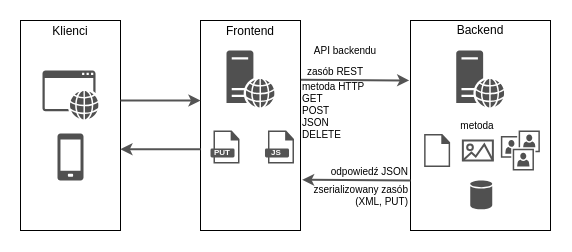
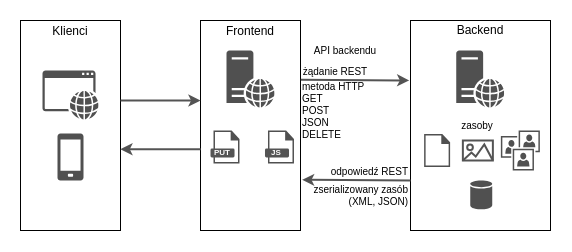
  <mxCell id="0" />
  <mxCell id="1" parent="0" />
  <mxCell id="2" value="Frontend" style="rounded=0;whiteSpace=wrap;html=1;container=1;collapsible=0;movableLabel=1;" parent="1" vertex="1"><mxGeometry x="200" y="20" width="100" height="210" as="geometry"><mxPoint y="-94" as="offset" /></mxGeometry></mxCell>
  <mxCell id="3" value="" style="group" parent="2" vertex="1" connectable="0"><mxGeometry x="10.0" y="110" width="28.984" height="33.071" as="geometry" /></mxCell>
  <mxCell id="4" value="" style="sketch=0;pointerEvents=1;shadow=0;dashed=0;html=1;strokeColor=none;fillColor=#505050;labelPosition=center;verticalLabelPosition=bottom;verticalAlign=top;outlineConnect=0;align=center;shape=mxgraph.office.concepts.document_blank;" parent="3" vertex="1"><mxGeometry x="3" width="25.984" height="33.071" as="geometry" /></mxCell>
  <mxCell id="5" value="&lt;font color=&quot;#ffffff&quot; size=&quot;1&quot;&gt;&lt;b style=&quot;font-size: 8px&quot;&gt;PUT&lt;/b&gt;&lt;/font&gt;" style="rounded=1;whiteSpace=wrap;html=1;fillColor=#545454;strokeColor=none;arcSize=16;movableLabel=1;" parent="3" vertex="1"><mxGeometry y="17.97" width="24.016" height="9.055" as="geometry"><mxPoint y="-1" as="offset" /></mxGeometry></mxCell>
  <mxCell id="6" value="" style="group" parent="2" vertex="1" connectable="0"><mxGeometry x="64.49" y="110" width="28.984" height="33.071" as="geometry" /></mxCell>
  <mxCell id="7" value="" style="sketch=0;pointerEvents=1;shadow=0;dashed=0;html=1;strokeColor=none;fillColor=#505050;labelPosition=center;verticalLabelPosition=bottom;verticalAlign=top;outlineConnect=0;align=center;shape=mxgraph.office.concepts.document_blank;" parent="6" vertex="1"><mxGeometry x="3" width="25.984" height="33.071" as="geometry" /></mxCell>
  <mxCell id="8" value="&lt;font color=&quot;#ffffff&quot;&gt;&lt;span style=&quot;font-size: 8px&quot;&gt;&lt;b&gt;JS&lt;/b&gt;&lt;/span&gt;&lt;/font&gt;" style="rounded=1;whiteSpace=wrap;html=1;fillColor=#545454;strokeColor=none;arcSize=16;movableLabel=1;" parent="6" vertex="1"><mxGeometry y="17.97" width="24.016" height="9.055" as="geometry"><mxPoint y="-1" as="offset" /></mxGeometry></mxCell>
  <mxCell id="9" value="" style="sketch=0;pointerEvents=1;shadow=0;dashed=0;html=1;strokeColor=none;fillColor=#505050;labelPosition=center;verticalLabelPosition=bottom;verticalAlign=top;outlineConnect=0;align=center;shape=mxgraph.office.servers.web_server;" parent="2" vertex="1"><mxGeometry x="26" y="30" width="48" height="57" as="geometry" /></mxCell>
  <mxCell id="10" value="Backend" style="rounded=0;whiteSpace=wrap;html=1;container=1;collapsible=0;movableLabel=1;" parent="1" vertex="1"><mxGeometry x="410" y="20" width="140" height="210" as="geometry"><mxPoint y="-95" as="offset" /></mxGeometry></mxCell>
  <mxCell id="11" value="" style="sketch=0;pointerEvents=1;shadow=0;dashed=0;html=1;strokeColor=none;fillColor=#505050;labelPosition=center;verticalLabelPosition=bottom;verticalAlign=top;outlineConnect=0;align=center;shape=mxgraph.office.users.user_accounts;" parent="10" vertex="1"><mxGeometry x="90.37" y="110" width="39" height="40" as="geometry" /></mxCell>
  <mxCell id="12" value="" style="group" parent="10" vertex="1" connectable="0"><mxGeometry x="52.37" y="120" width="30" height="20" as="geometry" /></mxCell>
  <mxCell id="13" value="" style="rounded=0;whiteSpace=wrap;html=1;fontFamily=Helvetica;fontSize=8;strokeWidth=2;strokeColor=#545454;" parent="12" vertex="1"><mxGeometry width="30" height="20" as="geometry" /></mxCell>
  <mxCell id="14" value="" style="endArrow=none;html=1;rounded=0;fontSize=8;fontColor=#FFFFFF;strokeWidth=2;strokeColor=#545454;entryX=1;entryY=1;entryDx=0;entryDy=0;exitX=0;exitY=1;exitDx=0;exitDy=0;" parent="12" source="13" target="13" edge="1"><mxGeometry width="50" height="50" relative="1" as="geometry"><mxPoint x="4.286" y="28" as="sourcePoint" /><mxPoint x="38.571" y="16" as="targetPoint" /><Array as="points"><mxPoint x="8.571" y="12" /><mxPoint x="12.857" y="16" /><mxPoint x="21.429" y="4" /></Array></mxGeometry></mxCell>
  <mxCell id="15" value="" style="ellipse;whiteSpace=wrap;html=1;aspect=fixed;fontFamily=Helvetica;fontSize=8;strokeWidth=2;strokeColor=#545454;" parent="12" vertex="1"><mxGeometry x="4.29" y="4" width="5.71" height="5.71" as="geometry" /></mxCell>
- <mxCell id="16" value="&lt;font color=&quot;#000000&quot; style=&quot;font-size: 10px;&quot;&gt;metoda&lt;/font&gt;" style="text;html=1;strokeColor=none;fillColor=none;align=center;verticalAlign=middle;whiteSpace=wrap;rounded=0;fontFamily=Helvetica;fontSize=10;fontColor=#FFFFFF;" parent="10" vertex="1"><mxGeometry x="47.37" y="100" width="40" height="10" as="geometry" /></mxCell>
+ <mxCell id="16" value="&lt;font color=&quot;#000000&quot; style=&quot;font-size: 10px;&quot;&gt;zasoby&lt;/font&gt;" style="text;html=1;strokeColor=none;fillColor=none;align=center;verticalAlign=middle;whiteSpace=wrap;rounded=0;fontFamily=Helvetica;fontSize=10;fontColor=#FFFFFF;" parent="10" vertex="1"><mxGeometry x="47.37" y="100" width="40" height="10" as="geometry" /></mxCell>
  <mxCell id="17" value="" style="sketch=0;shadow=0;dashed=0;html=1;strokeColor=none;fillColor=#505050;labelPosition=center;verticalLabelPosition=bottom;verticalAlign=top;outlineConnect=0;align=center;shape=mxgraph.office.databases.database;fontFamily=Helvetica;fontSize=10;fontColor=#000000;" parent="10" vertex="1"><mxGeometry x="59.75" y="160" width="21.99" height="29" as="geometry" /></mxCell>
  <mxCell id="18" value="" style="group" parent="10" vertex="1" connectable="0"><mxGeometry x="10.63" y="113.46" width="28.984" height="33.071" as="geometry" /></mxCell>
  <mxCell id="19" value="" style="sketch=0;pointerEvents=1;shadow=0;dashed=0;html=1;strokeColor=none;fillColor=#505050;labelPosition=center;verticalLabelPosition=bottom;verticalAlign=top;outlineConnect=0;align=center;shape=mxgraph.office.concepts.document_blank;" parent="18" vertex="1"><mxGeometry x="3" width="25.984" height="33.071" as="geometry" /></mxCell>
  <mxCell id="20" value="" style="endArrow=classic;html=1;rounded=0;labelBackgroundColor=default;fontFamily=Helvetica;fontSize=8;fontColor=#000000;strokeColor=#545454;strokeWidth=2;shape=connector;exitX=1.003;exitY=0.33;exitDx=0;exitDy=0;exitPerimeter=0;entryX=-0.01;entryY=0.333;entryDx=0;entryDy=0;entryPerimeter=0;" parent="1" edge="1"><mxGeometry width="50" height="50" relative="1" as="geometry"><mxPoint x="300.33" y="79.3" as="sourcePoint" /><mxPoint x="408.71" y="79.93" as="targetPoint" /></mxGeometry></mxCell>
  <mxCell id="21" value="metoda HTTP&lt;br&gt;GET&lt;br&gt;POST&lt;br&gt;JSON&lt;br&gt;DELETE" style="text;html=1;strokeColor=none;fillColor=none;align=left;verticalAlign=middle;whiteSpace=wrap;rounded=0;fontFamily=Helvetica;fontSize=10;fontColor=#000000;" parent="1" vertex="1"><mxGeometry x="300" y="80" width="70" height="60" as="geometry" /></mxCell>
- <mxCell id="22" value="zasób REST" style="text;html=1;strokeColor=none;fillColor=none;align=center;verticalAlign=middle;whiteSpace=wrap;rounded=0;fontFamily=Helvetica;fontSize=10;fontColor=#000000;" parent="1" vertex="1"><mxGeometry x="300" y="70" width="70" as="geometry" /></mxCell>
+ <mxCell id="22" value="żądanie REST" style="text;html=1;strokeColor=none;fillColor=none;align=center;verticalAlign=middle;whiteSpace=wrap;rounded=0;fontFamily=Helvetica;fontSize=10;fontColor=#000000;" parent="1" vertex="1"><mxGeometry x="300" y="70" width="70" as="geometry" /></mxCell>
  <mxCell id="23" value="" style="endArrow=none;html=1;rounded=0;labelBackgroundColor=default;fontFamily=Helvetica;fontSize=8;fontColor=#000000;strokeColor=#545454;strokeWidth=2;shape=connector;exitX=1.003;exitY=0.33;exitDx=0;exitDy=0;exitPerimeter=0;entryX=-0.01;entryY=0.333;entryDx=0;entryDy=0;entryPerimeter=0;endFill=0;startArrow=classic;startFill=1;" parent="1" edge="1"><mxGeometry width="50" height="50" relative="1" as="geometry"><mxPoint x="301.62" y="179.3" as="sourcePoint" /><mxPoint x="410" y="179.93" as="targetPoint" /></mxGeometry></mxCell>
- <mxCell id="24" value="&lt;div&gt;&lt;span&gt;zserializowany&amp;nbsp;&lt;/span&gt;&lt;span&gt;zasób&lt;/span&gt;&lt;/div&gt;(XML, PUT)" style="text;html=1;strokeColor=none;fillColor=none;align=right;verticalAlign=middle;whiteSpace=wrap;rounded=0;fontFamily=Helvetica;fontSize=10;fontColor=#000000;" parent="1" vertex="1"><mxGeometry x="310" y="180" width="100" height="30" as="geometry" /></mxCell>
- <mxCell id="25" value="odpowiedź JSON" style="text;html=1;strokeColor=none;fillColor=none;align=right;verticalAlign=middle;whiteSpace=wrap;rounded=0;fontFamily=Helvetica;fontSize=10;fontColor=#000000;" parent="1" vertex="1"><mxGeometry x="330" y="170" width="80" as="geometry" /></mxCell>
+ <mxCell id="24" value="&lt;div&gt;&lt;span&gt;zserializowany&amp;nbsp;&lt;/span&gt;&lt;span&gt;zasób&lt;/span&gt;&lt;/div&gt;(XML, JSON)" style="text;html=1;strokeColor=none;fillColor=none;align=right;verticalAlign=middle;whiteSpace=wrap;rounded=0;fontFamily=Helvetica;fontSize=10;fontColor=#000000;" parent="1" vertex="1"><mxGeometry x="310" y="180" width="100" height="30" as="geometry" /></mxCell>
+ <mxCell id="25" value="odpowiedź REST" style="text;html=1;strokeColor=none;fillColor=none;align=right;verticalAlign=middle;whiteSpace=wrap;rounded=0;fontFamily=Helvetica;fontSize=10;fontColor=#000000;" parent="1" vertex="1"><mxGeometry x="330" y="170" width="80" as="geometry" /></mxCell>
  <mxCell id="26" value="Klienci" style="rounded=0;whiteSpace=wrap;html=1;container=1;collapsible=0;movableLabel=1;" parent="1" vertex="1"><mxGeometry x="20" y="20" width="100" height="210" as="geometry"><mxPoint y="-94" as="offset" /></mxGeometry></mxCell>
  <mxCell id="27" value="" style="sketch=0;pointerEvents=1;shadow=0;dashed=0;html=1;strokeColor=none;fillColor=#505050;labelPosition=center;verticalLabelPosition=bottom;verticalAlign=top;outlineConnect=0;align=center;shape=mxgraph.office.concepts.application_web;" parent="26" vertex="1"><mxGeometry x="22" y="50" width="56" height="49" as="geometry" /></mxCell>
  <mxCell id="28" value="" style="sketch=0;pointerEvents=1;shadow=0;dashed=0;html=1;strokeColor=none;fillColor=#505050;labelPosition=center;verticalLabelPosition=bottom;verticalAlign=top;outlineConnect=0;align=center;shape=mxgraph.office.devices.cell_phone_generic;" parent="26" vertex="1"><mxGeometry x="37" y="113" width="26" height="47" as="geometry" /></mxCell>
  <mxCell id="29" value="" style="endArrow=none;html=1;rounded=0;labelBackgroundColor=default;fontFamily=Helvetica;fontSize=8;fontColor=#000000;strokeColor=#545454;strokeWidth=2;shape=connector;entryX=0.001;entryY=0.613;entryDx=0;entryDy=0;entryPerimeter=0;endFill=0;startArrow=classic;startFill=1;exitX=0.999;exitY=0.613;exitDx=0;exitDy=0;exitPerimeter=0;" parent="1" source="26" target="2" edge="1"><mxGeometry width="50" height="50" relative="1" as="geometry"><mxPoint x="110" y="170" as="sourcePoint" /><mxPoint x="235.51" y="171.47" as="targetPoint" /></mxGeometry></mxCell>
  <mxCell id="30" value="" style="endArrow=classic;html=1;rounded=0;labelBackgroundColor=default;fontFamily=Helvetica;fontSize=8;fontColor=#000000;strokeColor=#545454;strokeWidth=2;shape=connector;exitX=1;exitY=0.381;exitDx=0;exitDy=0;exitPerimeter=0;entryX=0;entryY=0.381;entryDx=0;entryDy=0;entryPerimeter=0;" parent="1" source="26" target="2" edge="1"><mxGeometry width="50" height="50" relative="1" as="geometry"><mxPoint x="125.84" y="60.84" as="sourcePoint" /><mxPoint x="200" y="61" as="targetPoint" /></mxGeometry></mxCell>
  <mxCell id="31" value="API backendu" style="text;html=1;strokeColor=none;fillColor=none;align=center;verticalAlign=middle;whiteSpace=wrap;rounded=0;fontFamily=Helvetica;fontSize=10;fontColor=#000000;" parent="1" vertex="1"><mxGeometry x="310" y="40" width="70" height="20" as="geometry" /></mxCell>
  <mxCell id="32" value="" style="sketch=0;pointerEvents=1;shadow=0;dashed=0;html=1;strokeColor=none;fillColor=#505050;labelPosition=center;verticalLabelPosition=bottom;verticalAlign=top;outlineConnect=0;align=center;shape=mxgraph.office.servers.web_server;" parent="1" vertex="1"><mxGeometry x="455.74" y="50" width="48" height="57" as="geometry" /></mxCell>
